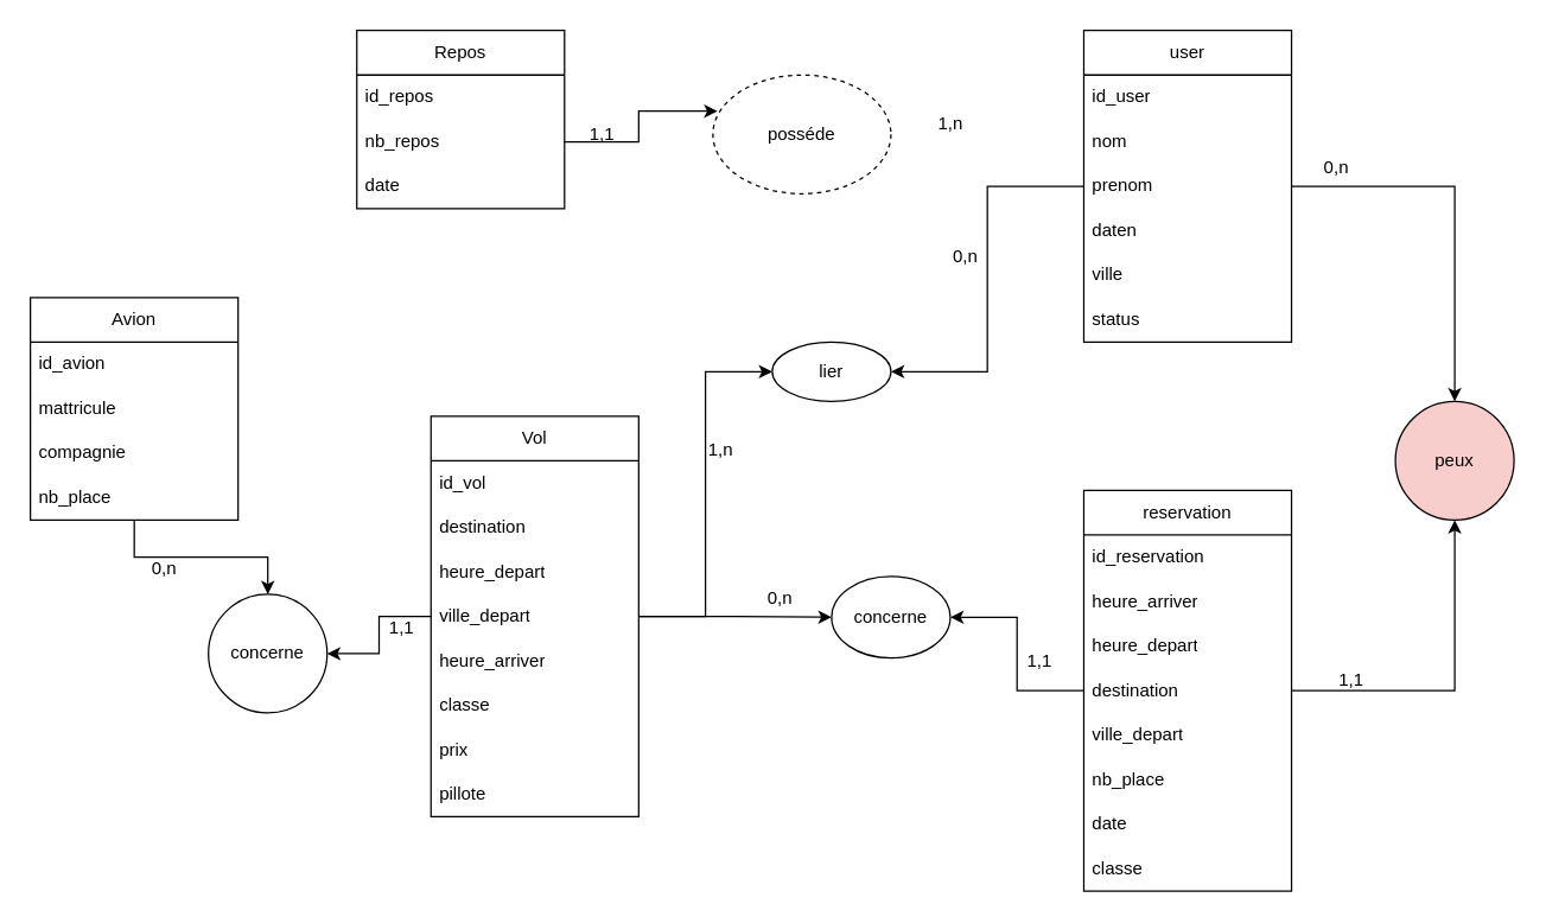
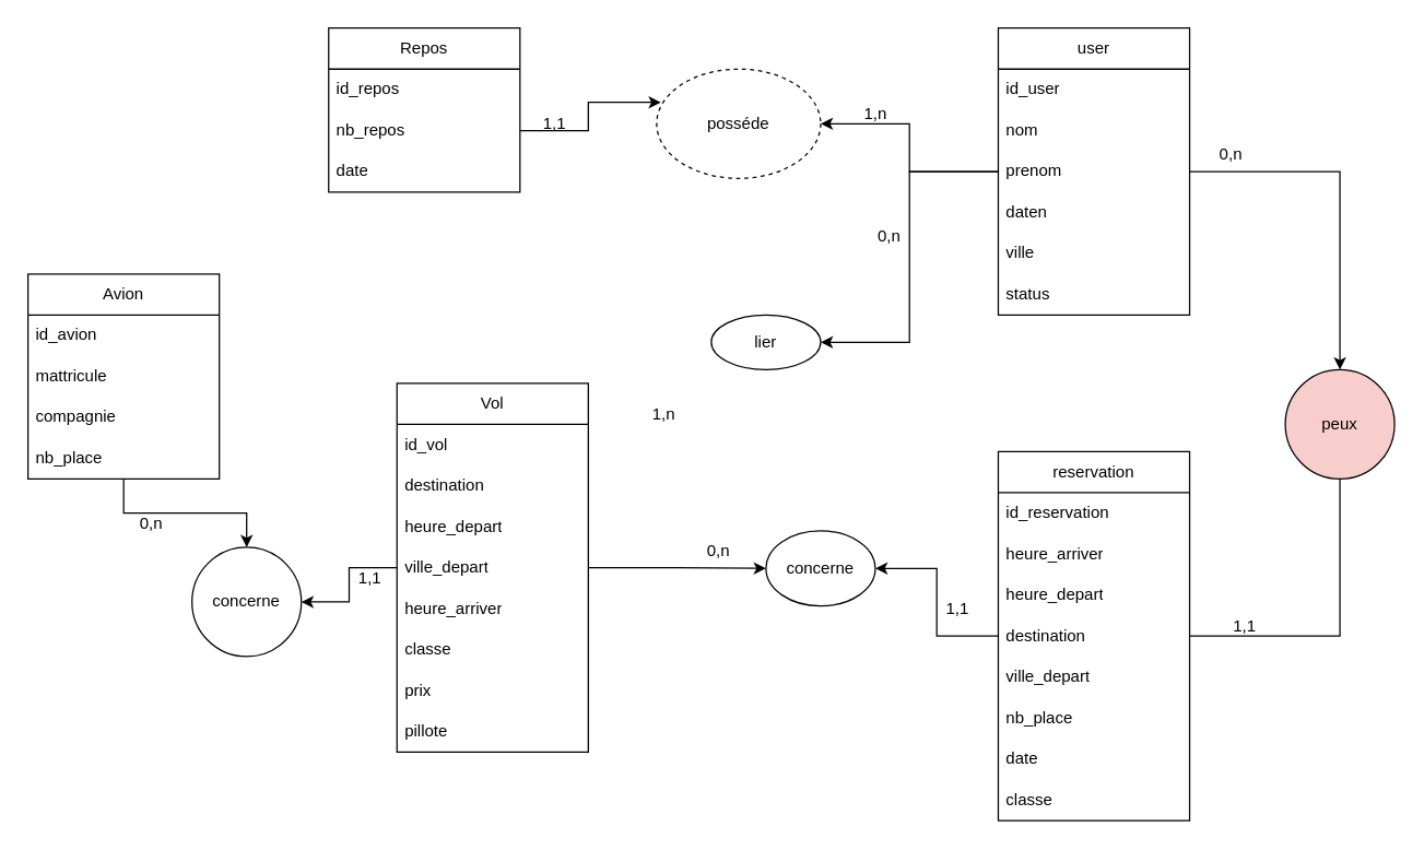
  <mxCell id="0" />
  <mxCell id="1" parent="0" />
+ <mxCell id="2" style="edgeStyle=orthogonalEdgeStyle;rounded=0;orthogonalLoop=1;jettySize=auto;html=1;entryX=1;entryY=0.5;entryDx=0;entryDy=0;" edge="1" parent="1" source="5" target="39"><mxGeometry relative="1" as="geometry" /></mxCell>
  <mxCell id="3" value="" style="edgeStyle=orthogonalEdgeStyle;rounded=0;orthogonalLoop=1;jettySize=auto;html=1;" edge="1" parent="1" source="5" target="41"><mxGeometry relative="1" as="geometry" /></mxCell>
  <mxCell id="4" value="" style="edgeStyle=orthogonalEdgeStyle;rounded=0;orthogonalLoop=1;jettySize=auto;html=1;" edge="1" parent="1" source="5" target="43"><mxGeometry relative="1" as="geometry" /></mxCell>
  <mxCell id="5" value="user" style="swimlane;fontStyle=0;childLayout=stackLayout;horizontal=1;startSize=30;horizontalStack=0;resizeParent=1;resizeParentMax=0;resizeLast=0;collapsible=1;marginBottom=0;whiteSpace=wrap;html=1;" vertex="1" parent="1"><mxGeometry x="730" y="20" width="140" height="210" as="geometry" /></mxCell>
  <mxCell id="6" value="id_user" style="text;strokeColor=none;fillColor=none;align=left;verticalAlign=middle;spacingLeft=4;spacingRight=4;overflow=hidden;points=[[0,0.5],[1,0.5]];portConstraint=eastwest;rotatable=0;whiteSpace=wrap;html=1;" vertex="1" parent="5"><mxGeometry y="30" width="140" height="30" as="geometry" /></mxCell>
  <mxCell id="7" value="nom" style="text;strokeColor=none;fillColor=none;align=left;verticalAlign=middle;spacingLeft=4;spacingRight=4;overflow=hidden;points=[[0,0.5],[1,0.5]];portConstraint=eastwest;rotatable=0;whiteSpace=wrap;html=1;" vertex="1" parent="5"><mxGeometry y="60" width="140" height="30" as="geometry" /></mxCell>
  <mxCell id="8" value="prenom" style="text;strokeColor=none;fillColor=none;align=left;verticalAlign=middle;spacingLeft=4;spacingRight=4;overflow=hidden;points=[[0,0.5],[1,0.5]];portConstraint=eastwest;rotatable=0;whiteSpace=wrap;html=1;" vertex="1" parent="5"><mxGeometry y="90" width="140" height="30" as="geometry" /></mxCell>
  <mxCell id="9" value="daten" style="text;strokeColor=none;fillColor=none;align=left;verticalAlign=middle;spacingLeft=4;spacingRight=4;overflow=hidden;points=[[0,0.5],[1,0.5]];portConstraint=eastwest;rotatable=0;whiteSpace=wrap;html=1;" vertex="1" parent="5"><mxGeometry y="120" width="140" height="30" as="geometry" /></mxCell>
  <mxCell id="10" value="ville" style="text;strokeColor=none;fillColor=none;align=left;verticalAlign=middle;spacingLeft=4;spacingRight=4;overflow=hidden;points=[[0,0.5],[1,0.5]];portConstraint=eastwest;rotatable=0;whiteSpace=wrap;html=1;" vertex="1" parent="5"><mxGeometry y="150" width="140" height="30" as="geometry" /></mxCell>
  <mxCell id="11" value="status" style="text;strokeColor=none;fillColor=none;align=left;verticalAlign=middle;spacingLeft=4;spacingRight=4;overflow=hidden;points=[[0,0.5],[1,0.5]];portConstraint=eastwest;rotatable=0;whiteSpace=wrap;html=1;" vertex="1" parent="5"><mxGeometry y="180" width="140" height="30" as="geometry" /></mxCell>
- <mxCell id="12" style="edgeStyle=orthogonalEdgeStyle;rounded=0;orthogonalLoop=1;jettySize=auto;html=1;entryX=0.5;entryY=1;entryDx=0;entryDy=0;" edge="1" parent="1" source="14" target="41"><mxGeometry relative="1" as="geometry" /></mxCell>
+ <mxCell id="12" style="edgeStyle=orthogonalEdgeStyle;rounded=0;orthogonalLoop=1;jettySize=auto;html=1;entryX=0.5;entryY=1;entryDx=0;entryDy=0;endArrow=none;" edge="1" parent="1" source="14" target="41"><mxGeometry relative="1" as="geometry" /></mxCell>
  <mxCell id="13" value="" style="edgeStyle=orthogonalEdgeStyle;rounded=0;orthogonalLoop=1;jettySize=auto;html=1;" edge="1" parent="1" source="14" target="42"><mxGeometry relative="1" as="geometry" /></mxCell>
  <mxCell id="14" value="reservation" style="swimlane;fontStyle=0;childLayout=stackLayout;horizontal=1;startSize=30;horizontalStack=0;resizeParent=1;resizeParentMax=0;resizeLast=0;collapsible=1;marginBottom=0;whiteSpace=wrap;html=1;" vertex="1" parent="1"><mxGeometry x="730" y="330" width="140" height="270" as="geometry" /></mxCell>
  <mxCell id="15" value="id_reservation" style="text;strokeColor=none;fillColor=none;align=left;verticalAlign=middle;spacingLeft=4;spacingRight=4;overflow=hidden;points=[[0,0.5],[1,0.5]];portConstraint=eastwest;rotatable=0;whiteSpace=wrap;html=1;" vertex="1" parent="14"><mxGeometry y="30" width="140" height="30" as="geometry" /></mxCell>
  <mxCell id="16" value="heure_arriver" style="text;strokeColor=none;fillColor=none;align=left;verticalAlign=middle;spacingLeft=4;spacingRight=4;overflow=hidden;points=[[0,0.5],[1,0.5]];portConstraint=eastwest;rotatable=0;whiteSpace=wrap;html=1;" vertex="1" parent="14"><mxGeometry y="60" width="140" height="30" as="geometry" /></mxCell>
  <mxCell id="17" value="heure_depart" style="text;strokeColor=none;fillColor=none;align=left;verticalAlign=middle;spacingLeft=4;spacingRight=4;overflow=hidden;points=[[0,0.5],[1,0.5]];portConstraint=eastwest;rotatable=0;whiteSpace=wrap;html=1;" vertex="1" parent="14"><mxGeometry y="90" width="140" height="30" as="geometry" /></mxCell>
  <mxCell id="18" value="destination" style="text;strokeColor=none;fillColor=none;align=left;verticalAlign=middle;spacingLeft=4;spacingRight=4;overflow=hidden;points=[[0,0.5],[1,0.5]];portConstraint=eastwest;rotatable=0;whiteSpace=wrap;html=1;" vertex="1" parent="14"><mxGeometry y="120" width="140" height="30" as="geometry" /></mxCell>
  <mxCell id="19" value="ville_depart" style="text;strokeColor=none;fillColor=none;align=left;verticalAlign=middle;spacingLeft=4;spacingRight=4;overflow=hidden;points=[[0,0.5],[1,0.5]];portConstraint=eastwest;rotatable=0;whiteSpace=wrap;html=1;" vertex="1" parent="14"><mxGeometry y="150" width="140" height="30" as="geometry" /></mxCell>
  <mxCell id="20" value="nb_place" style="text;strokeColor=none;fillColor=none;align=left;verticalAlign=middle;spacingLeft=4;spacingRight=4;overflow=hidden;points=[[0,0.5],[1,0.5]];portConstraint=eastwest;rotatable=0;whiteSpace=wrap;html=1;" vertex="1" parent="14"><mxGeometry y="180" width="140" height="30" as="geometry" /></mxCell>
  <mxCell id="21" value="date" style="text;strokeColor=none;fillColor=none;align=left;verticalAlign=middle;spacingLeft=4;spacingRight=4;overflow=hidden;points=[[0,0.5],[1,0.5]];portConstraint=eastwest;rotatable=0;whiteSpace=wrap;html=1;" vertex="1" parent="14"><mxGeometry y="210" width="140" height="30" as="geometry" /></mxCell>
  <mxCell id="22" value="classe" style="text;strokeColor=none;fillColor=none;align=left;verticalAlign=middle;spacingLeft=4;spacingRight=4;overflow=hidden;points=[[0,0.5],[1,0.5]];portConstraint=eastwest;rotatable=0;whiteSpace=wrap;html=1;" vertex="1" parent="14"><mxGeometry y="240" width="140" height="30" as="geometry" /></mxCell>
  <mxCell id="23" style="edgeStyle=orthogonalEdgeStyle;rounded=0;orthogonalLoop=1;jettySize=auto;html=1;entryX=0;entryY=0.5;entryDx=0;entryDy=0;" edge="1" parent="1" source="26" target="42"><mxGeometry relative="1" as="geometry" /></mxCell>
- <mxCell id="24" style="edgeStyle=orthogonalEdgeStyle;rounded=0;orthogonalLoop=1;jettySize=auto;html=1;entryX=0;entryY=0.5;entryDx=0;entryDy=0;" edge="1" parent="1" source="26" target="43"><mxGeometry relative="1" as="geometry" /></mxCell>
  <mxCell id="25" style="edgeStyle=orthogonalEdgeStyle;rounded=0;orthogonalLoop=1;jettySize=auto;html=1;entryX=1;entryY=0.5;entryDx=0;entryDy=0;" edge="1" parent="1" source="26" target="58"><mxGeometry relative="1" as="geometry" /></mxCell>
  <mxCell id="26" value="Vol" style="swimlane;fontStyle=0;childLayout=stackLayout;horizontal=1;startSize=30;horizontalStack=0;resizeParent=1;resizeParentMax=0;resizeLast=0;collapsible=1;marginBottom=0;whiteSpace=wrap;html=1;" vertex="1" parent="1"><mxGeometry x="290" y="280" width="140" height="270" as="geometry" /></mxCell>
  <mxCell id="27" value="id_vol" style="text;strokeColor=none;fillColor=none;align=left;verticalAlign=middle;spacingLeft=4;spacingRight=4;overflow=hidden;points=[[0,0.5],[1,0.5]];portConstraint=eastwest;rotatable=0;whiteSpace=wrap;html=1;" vertex="1" parent="26"><mxGeometry y="30" width="140" height="30" as="geometry" /></mxCell>
  <mxCell id="28" value="destination" style="text;strokeColor=none;fillColor=none;align=left;verticalAlign=middle;spacingLeft=4;spacingRight=4;overflow=hidden;points=[[0,0.5],[1,0.5]];portConstraint=eastwest;rotatable=0;whiteSpace=wrap;html=1;" vertex="1" parent="26"><mxGeometry y="60" width="140" height="30" as="geometry" /></mxCell>
  <mxCell id="29" value="heure_depart" style="text;strokeColor=none;fillColor=none;align=left;verticalAlign=middle;spacingLeft=4;spacingRight=4;overflow=hidden;points=[[0,0.5],[1,0.5]];portConstraint=eastwest;rotatable=0;whiteSpace=wrap;html=1;" vertex="1" parent="26"><mxGeometry y="90" width="140" height="30" as="geometry" /></mxCell>
  <mxCell id="30" value="ville_depart" style="text;strokeColor=none;fillColor=none;align=left;verticalAlign=middle;spacingLeft=4;spacingRight=4;overflow=hidden;points=[[0,0.5],[1,0.5]];portConstraint=eastwest;rotatable=0;whiteSpace=wrap;html=1;" vertex="1" parent="26"><mxGeometry y="120" width="140" height="30" as="geometry" /></mxCell>
  <mxCell id="31" value="heure_arriver" style="text;strokeColor=none;fillColor=none;align=left;verticalAlign=middle;spacingLeft=4;spacingRight=4;overflow=hidden;points=[[0,0.5],[1,0.5]];portConstraint=eastwest;rotatable=0;whiteSpace=wrap;html=1;" vertex="1" parent="26"><mxGeometry y="150" width="140" height="30" as="geometry" /></mxCell>
  <mxCell id="32" value="classe" style="text;strokeColor=none;fillColor=none;align=left;verticalAlign=middle;spacingLeft=4;spacingRight=4;overflow=hidden;points=[[0,0.5],[1,0.5]];portConstraint=eastwest;rotatable=0;whiteSpace=wrap;html=1;" vertex="1" parent="26"><mxGeometry y="180" width="140" height="30" as="geometry" /></mxCell>
  <mxCell id="33" value="prix" style="text;strokeColor=none;fillColor=none;align=left;verticalAlign=middle;spacingLeft=4;spacingRight=4;overflow=hidden;points=[[0,0.5],[1,0.5]];portConstraint=eastwest;rotatable=0;whiteSpace=wrap;html=1;" vertex="1" parent="26"><mxGeometry y="210" width="140" height="30" as="geometry" /></mxCell>
  <mxCell id="34" value="pillote" style="text;strokeColor=none;fillColor=none;align=left;verticalAlign=middle;spacingLeft=4;spacingRight=4;overflow=hidden;points=[[0,0.5],[1,0.5]];portConstraint=eastwest;rotatable=0;whiteSpace=wrap;html=1;" vertex="1" parent="26"><mxGeometry y="240" width="140" height="30" as="geometry" /></mxCell>
  <mxCell id="35" value="Repos" style="swimlane;fontStyle=0;childLayout=stackLayout;horizontal=1;startSize=30;horizontalStack=0;resizeParent=1;resizeParentMax=0;resizeLast=0;collapsible=1;marginBottom=0;whiteSpace=wrap;html=1;" vertex="1" parent="1"><mxGeometry x="240" y="20" width="140" height="120" as="geometry" /></mxCell>
  <mxCell id="36" value="id_repos" style="text;strokeColor=none;fillColor=none;align=left;verticalAlign=middle;spacingLeft=4;spacingRight=4;overflow=hidden;points=[[0,0.5],[1,0.5]];portConstraint=eastwest;rotatable=0;whiteSpace=wrap;html=1;" vertex="1" parent="35"><mxGeometry y="30" width="140" height="30" as="geometry" /></mxCell>
  <mxCell id="37" value="nb_repos" style="text;strokeColor=none;fillColor=none;align=left;verticalAlign=middle;spacingLeft=4;spacingRight=4;overflow=hidden;points=[[0,0.5],[1,0.5]];portConstraint=eastwest;rotatable=0;whiteSpace=wrap;html=1;" vertex="1" parent="35"><mxGeometry y="60" width="140" height="30" as="geometry" /></mxCell>
  <mxCell id="38" value="date" style="text;strokeColor=none;fillColor=none;align=left;verticalAlign=middle;spacingLeft=4;spacingRight=4;overflow=hidden;points=[[0,0.5],[1,0.5]];portConstraint=eastwest;rotatable=0;whiteSpace=wrap;html=1;" vertex="1" parent="35"><mxGeometry y="90" width="140" height="30" as="geometry" /></mxCell>
  <mxCell id="39" value="posséde" style="ellipse;whiteSpace=wrap;html=1;dashed=1;" vertex="1" parent="1"><mxGeometry x="480" y="50" width="120" height="80" as="geometry" /></mxCell>
  <mxCell id="40" style="edgeStyle=orthogonalEdgeStyle;rounded=0;orthogonalLoop=1;jettySize=auto;html=1;entryX=0.026;entryY=0.304;entryDx=0;entryDy=0;entryPerimeter=0;" edge="1" parent="1" source="37" target="39"><mxGeometry relative="1" as="geometry" /></mxCell>
  <mxCell id="41" value="peux" style="ellipse;whiteSpace=wrap;html=1;fontStyle=0;startSize=30;fillColor=#f8cecc;" vertex="1" parent="1"><mxGeometry x="940" y="270" width="80" height="80" as="geometry" /></mxCell>
  <mxCell id="42" value="concerne" style="ellipse;whiteSpace=wrap;html=1;fontStyle=0;startSize=30;" vertex="1" parent="1"><mxGeometry x="560" y="388" width="80" height="55" as="geometry" /></mxCell>
  <mxCell id="43" value="lier" style="ellipse;whiteSpace=wrap;html=1;fontStyle=0;startSize=30;" vertex="1" parent="1"><mxGeometry x="520" y="230" width="80" height="40" as="geometry" /></mxCell>
  <mxCell id="44" value="1,1" style="text;html=1;align=center;verticalAlign=middle;resizable=0;points=[];autosize=1;strokeColor=none;fillColor=none;" vertex="1" parent="1"><mxGeometry x="385" y="75" width="40" height="30" as="geometry" /></mxCell>
  <mxCell id="45" value="1,n" style="text;html=1;align=center;verticalAlign=middle;resizable=0;points=[];autosize=1;strokeColor=none;fillColor=none;" vertex="1" parent="1"><mxGeometry x="620" y="68" width="40" height="30" as="geometry" /></mxCell>
  <mxCell id="46" value="0,n" style="text;html=1;align=center;verticalAlign=middle;resizable=0;points=[];autosize=1;strokeColor=none;fillColor=none;" vertex="1" parent="1"><mxGeometry x="630" y="158" width="40" height="30" as="geometry" /></mxCell>
  <mxCell id="47" value="1,n" style="text;html=1;align=center;verticalAlign=middle;resizable=0;points=[];autosize=1;strokeColor=none;fillColor=none;" vertex="1" parent="1"><mxGeometry x="465" y="288" width="40" height="30" as="geometry" /></mxCell>
  <mxCell id="48" value="0,n" style="text;html=1;align=center;verticalAlign=middle;resizable=0;points=[];autosize=1;strokeColor=none;fillColor=none;" vertex="1" parent="1"><mxGeometry x="505" y="388" width="40" height="30" as="geometry" /></mxCell>
  <mxCell id="49" value="1,1" style="text;html=1;align=center;verticalAlign=middle;resizable=0;points=[];autosize=1;strokeColor=none;fillColor=none;" vertex="1" parent="1"><mxGeometry x="680" y="430" width="40" height="30" as="geometry" /></mxCell>
  <mxCell id="50" value="0,n" style="text;html=1;align=center;verticalAlign=middle;resizable=0;points=[];autosize=1;strokeColor=none;fillColor=none;" vertex="1" parent="1"><mxGeometry x="880" y="98" width="40" height="30" as="geometry" /></mxCell>
  <mxCell id="51" value="1,1" style="text;html=1;align=center;verticalAlign=middle;resizable=0;points=[];autosize=1;strokeColor=none;fillColor=none;" vertex="1" parent="1"><mxGeometry x="890" y="443" width="40" height="30" as="geometry" /></mxCell>
  <mxCell id="52" value="" style="edgeStyle=orthogonalEdgeStyle;rounded=0;orthogonalLoop=1;jettySize=auto;html=1;" edge="1" parent="1" source="53" target="58"><mxGeometry relative="1" as="geometry" /></mxCell>
  <mxCell id="53" value="Avion" style="swimlane;fontStyle=0;childLayout=stackLayout;horizontal=1;startSize=30;horizontalStack=0;resizeParent=1;resizeParentMax=0;resizeLast=0;collapsible=1;marginBottom=0;whiteSpace=wrap;html=1;" vertex="1" parent="1"><mxGeometry x="20" y="200" width="140" height="150" as="geometry" /></mxCell>
  <mxCell id="54" value="id_avion" style="text;strokeColor=none;fillColor=none;align=left;verticalAlign=middle;spacingLeft=4;spacingRight=4;overflow=hidden;points=[[0,0.5],[1,0.5]];portConstraint=eastwest;rotatable=0;whiteSpace=wrap;html=1;" vertex="1" parent="53"><mxGeometry y="30" width="140" height="30" as="geometry" /></mxCell>
  <mxCell id="55" value="mattricule" style="text;strokeColor=none;fillColor=none;align=left;verticalAlign=middle;spacingLeft=4;spacingRight=4;overflow=hidden;points=[[0,0.5],[1,0.5]];portConstraint=eastwest;rotatable=0;whiteSpace=wrap;html=1;" vertex="1" parent="53"><mxGeometry y="60" width="140" height="30" as="geometry" /></mxCell>
  <mxCell id="56" value="compagnie" style="text;strokeColor=none;fillColor=none;align=left;verticalAlign=middle;spacingLeft=4;spacingRight=4;overflow=hidden;points=[[0,0.5],[1,0.5]];portConstraint=eastwest;rotatable=0;whiteSpace=wrap;html=1;" vertex="1" parent="53"><mxGeometry y="90" width="140" height="30" as="geometry" /></mxCell>
  <mxCell id="57" value="nb_place" style="text;strokeColor=none;fillColor=none;align=left;verticalAlign=middle;spacingLeft=4;spacingRight=4;overflow=hidden;points=[[0,0.5],[1,0.5]];portConstraint=eastwest;rotatable=0;whiteSpace=wrap;html=1;" vertex="1" parent="53"><mxGeometry y="120" width="140" height="30" as="geometry" /></mxCell>
  <mxCell id="58" value="concerne" style="ellipse;whiteSpace=wrap;html=1;fontStyle=0;startSize=30;" vertex="1" parent="1"><mxGeometry x="140" y="400" width="80" height="80" as="geometry" /></mxCell>
  <mxCell id="59" value="0,n" style="text;html=1;align=center;verticalAlign=middle;resizable=0;points=[];autosize=1;strokeColor=none;fillColor=none;" vertex="1" parent="1"><mxGeometry x="90" y="368" width="40" height="30" as="geometry" /></mxCell>
  <mxCell id="60" value="1,1" style="text;html=1;align=center;verticalAlign=middle;resizable=0;points=[];autosize=1;strokeColor=none;fillColor=none;" vertex="1" parent="1"><mxGeometry x="250" y="408" width="40" height="30" as="geometry" /></mxCell>
